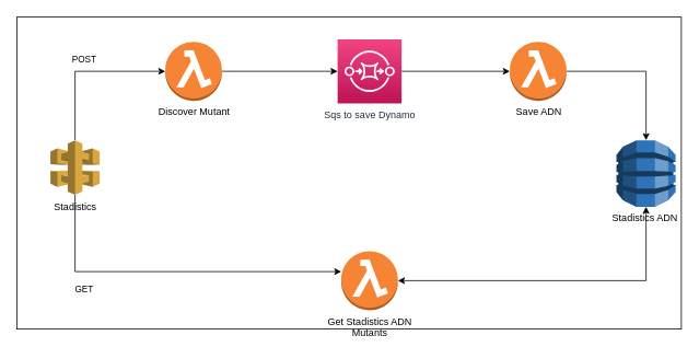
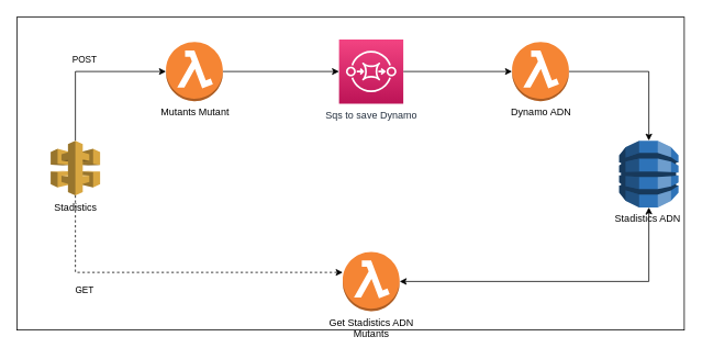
  <mxCell id="0" />
  <mxCell id="1" parent="0" />
  <mxCell id="2" value="" style="rounded=0;whiteSpace=wrap;html=1;" vertex="1" parent="1"><mxGeometry x="20" y="20" width="810" height="380" as="geometry" /></mxCell>
  <mxCell id="3" style="edgeStyle=orthogonalEdgeStyle;rounded=0;orthogonalLoop=1;jettySize=auto;html=1;entryX=0;entryY=0.5;entryDx=0;entryDy=0;entryPerimeter=0;" edge="1" parent="1" source="7" target="11"><mxGeometry relative="1" as="geometry"><Array as="points"><mxPoint x="91" y="86" /></Array></mxGeometry></mxCell>
  <mxCell id="4" value="POST" style="edgeLabel;html=1;align=center;verticalAlign=middle;resizable=0;points=[];" vertex="1" connectable="0" parent="3"><mxGeometry x="0.051" relative="1" as="geometry"><mxPoint x="-8" y="-16" as="offset" /></mxGeometry></mxCell>
- <mxCell id="5" style="edgeStyle=orthogonalEdgeStyle;rounded=0;orthogonalLoop=1;jettySize=auto;html=1;" edge="1" parent="1" source="7" target="16"><mxGeometry relative="1" as="geometry"><Array as="points"><mxPoint x="91" y="330" /></Array></mxGeometry></mxCell>
+ <mxCell id="5" style="edgeStyle=orthogonalEdgeStyle;rounded=0;orthogonalLoop=1;jettySize=auto;html=1;dashed=1;" edge="1" parent="1" source="7" target="16"><mxGeometry relative="1" as="geometry"><Array as="points"><mxPoint x="91" y="330" /></Array></mxGeometry></mxCell>
  <mxCell id="6" value="GET" style="edgeLabel;html=1;align=center;verticalAlign=middle;resizable=0;points=[];" vertex="1" connectable="0" parent="5"><mxGeometry x="-0.39" relative="1" as="geometry"><mxPoint x="-23.5" y="20" as="offset" /></mxGeometry></mxCell>
  <mxCell id="7" value="Stadistics" style="outlineConnect=0;dashed=0;verticalLabelPosition=bottom;verticalAlign=top;align=center;html=1;shape=mxgraph.aws3.api_gateway;fillColor=#D9A741;gradientColor=none;" parent="1" vertex="1"><mxGeometry x="61" y="170" width="60" height="66.5" as="geometry" /></mxCell>
  <mxCell id="8" style="edgeStyle=orthogonalEdgeStyle;rounded=0;orthogonalLoop=1;jettySize=auto;html=1;" edge="1" parent="1" source="9" target="13"><mxGeometry relative="1" as="geometry" /></mxCell>
  <mxCell id="9" value="Sqs to save Dynamo" style="points=[[0,0,0],[0.25,0,0],[0.5,0,0],[0.75,0,0],[1,0,0],[0,1,0],[0.25,1,0],[0.5,1,0],[0.75,1,0],[1,1,0],[0,0.25,0],[0,0.5,0],[0,0.75,0],[1,0.25,0],[1,0.5,0],[1,0.75,0]];outlineConnect=0;fontColor=#232F3E;gradientColor=#F34482;gradientDirection=north;fillColor=#BC1356;strokeColor=#ffffff;dashed=0;verticalLabelPosition=bottom;verticalAlign=top;align=center;html=1;fontSize=12;fontStyle=0;aspect=fixed;shape=mxgraph.aws4.resourceIcon;resIcon=mxgraph.aws4.sqs;" vertex="1" parent="1"><mxGeometry x="411" y="47" width="78" height="78" as="geometry" /></mxCell>
  <mxCell id="10" style="edgeStyle=orthogonalEdgeStyle;rounded=0;orthogonalLoop=1;jettySize=auto;html=1;" edge="1" parent="1" source="11" target="9"><mxGeometry relative="1" as="geometry" /></mxCell>
- <mxCell id="11" value="Discover Mutant" style="outlineConnect=0;dashed=0;verticalLabelPosition=bottom;verticalAlign=top;align=center;html=1;shape=mxgraph.aws3.lambda_function;fillColor=#F58534;gradientColor=none;" vertex="1" parent="1"><mxGeometry x="201" y="50" width="69" height="72" as="geometry" /></mxCell>
+ <mxCell id="11" value="Mutants Mutant" style="outlineConnect=0;dashed=0;verticalLabelPosition=bottom;verticalAlign=top;align=center;html=1;shape=mxgraph.aws3.lambda_function;fillColor=#F58534;gradientColor=none;" vertex="1" parent="1"><mxGeometry x="201" y="50" width="69" height="72" as="geometry" /></mxCell>
  <mxCell id="12" style="edgeStyle=orthogonalEdgeStyle;rounded=0;orthogonalLoop=1;jettySize=auto;html=1;" edge="1" parent="1" source="13" target="14"><mxGeometry relative="1" as="geometry" /></mxCell>
- <mxCell id="13" value="Save ADN" style="outlineConnect=0;dashed=0;verticalLabelPosition=bottom;verticalAlign=top;align=center;html=1;shape=mxgraph.aws3.lambda_function;fillColor=#F58534;gradientColor=none;" vertex="1" parent="1"><mxGeometry x="621" y="50" width="69" height="72" as="geometry" /></mxCell>
+ <mxCell id="13" value="Dynamo ADN" style="outlineConnect=0;dashed=0;verticalLabelPosition=bottom;verticalAlign=top;align=center;html=1;shape=mxgraph.aws3.lambda_function;fillColor=#F58534;gradientColor=none;" vertex="1" parent="1"><mxGeometry x="621" y="50" width="69" height="72" as="geometry" /></mxCell>
  <mxCell id="14" value="Stadistics ADN&amp;nbsp;" style="outlineConnect=0;dashed=0;verticalLabelPosition=bottom;verticalAlign=top;align=center;html=1;shape=mxgraph.aws3.dynamo_db;fillColor=#2E73B8;gradientColor=none;" vertex="1" parent="1"><mxGeometry x="751" y="170" width="72" height="81" as="geometry" /></mxCell>
  <mxCell id="15" style="edgeStyle=orthogonalEdgeStyle;rounded=0;orthogonalLoop=1;jettySize=auto;html=1;startArrow=classic;startFill=1;" edge="1" parent="1" source="16" target="14"><mxGeometry relative="1" as="geometry" /></mxCell>
  <mxCell id="16" value="Get Stadistics ADN &lt;br&gt;Mutants" style="outlineConnect=0;dashed=0;verticalLabelPosition=bottom;verticalAlign=top;align=center;html=1;shape=mxgraph.aws3.lambda_function;fillColor=#F58534;gradientColor=none;" vertex="1" parent="1"><mxGeometry x="415.5" y="305" width="69" height="72" as="geometry" /></mxCell>
